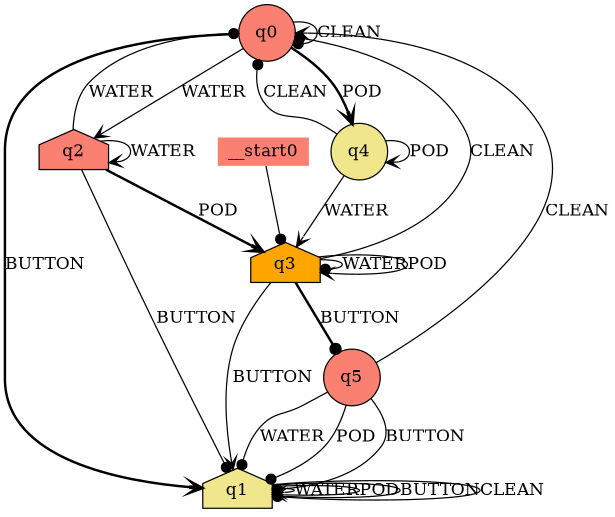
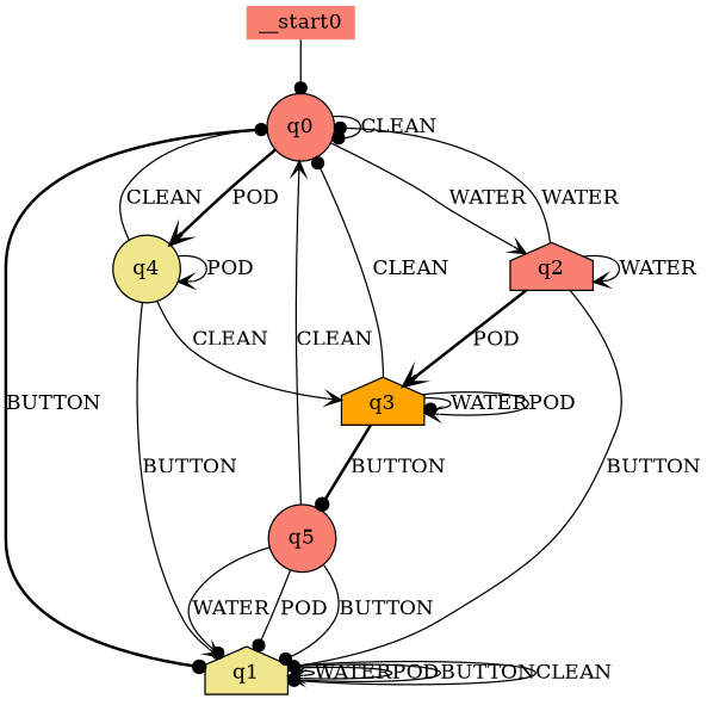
  digraph {
    node [fillcolor=salmon shape=circle style=filled]
    edge [arrowhead=dot]
    n1 [label=q0]
    n2 [fillcolor=khaki label=q1 shape=house]
    n3 [label=q2 shape=house]
    n4 [fillcolor=khaki label=q4]
    n5 [fillcolor=orange label=q3 shape=house]
    n6 [label=q5]
    __start0 [height=0 shape=none width=0]
    n1 -> n1 [label=CLEAN]
-   n1 -> n2 [arrowhead=vee label=BUTTON style=bold]
+   n1 -> n2 [label=BUTTON style=bold]
    n1 -> n3 [arrowhead=vee label=WATER style=solid]
    n1 -> n4 [arrowhead=vee label=POD style=bold]
    n2 -> n2 [arrowhead=vee label=WATER]
    n2 -> n2 [arrowhead=vee label=POD]
    n2 -> n2 [label=BUTTON]
    n2 -> n2 [label=CLEAN]
    n3 -> n1 [label=WATER]
    n3 -> n2 [label=BUTTON]
    n3 -> n3 [arrowhead=vee label=WATER]
    n3 -> n5 [arrowhead=vee label=POD style=bold]
    n4 -> n1 [label=CLEAN]
-   n5 -> n2 [arrowhead=vee label=BUTTON]
+   n4 -> n2 [arrowhead=vee label=BUTTON]
    n4 -> n4 [arrowhead=vee label=POD]
-   n4 -> n5 [arrowhead=vee label=WATER]
+   n4 -> n5 [arrowhead=vee label=CLEAN]
    n5 -> n1 [label=CLEAN]
    n5 -> n5 [label=WATER]
    n5 -> n5 [arrowhead=vee label=POD]
    n5 -> n6 [label=BUTTON style=bold]
    n6 -> n1 [arrowhead=vee label=CLEAN]
    n6 -> n2 [label=WATER]
    n6 -> n2 [label=POD]
    n6 -> n2 [label=BUTTON]
-   __start0 -> n5
+   __start0 -> n1
  }
